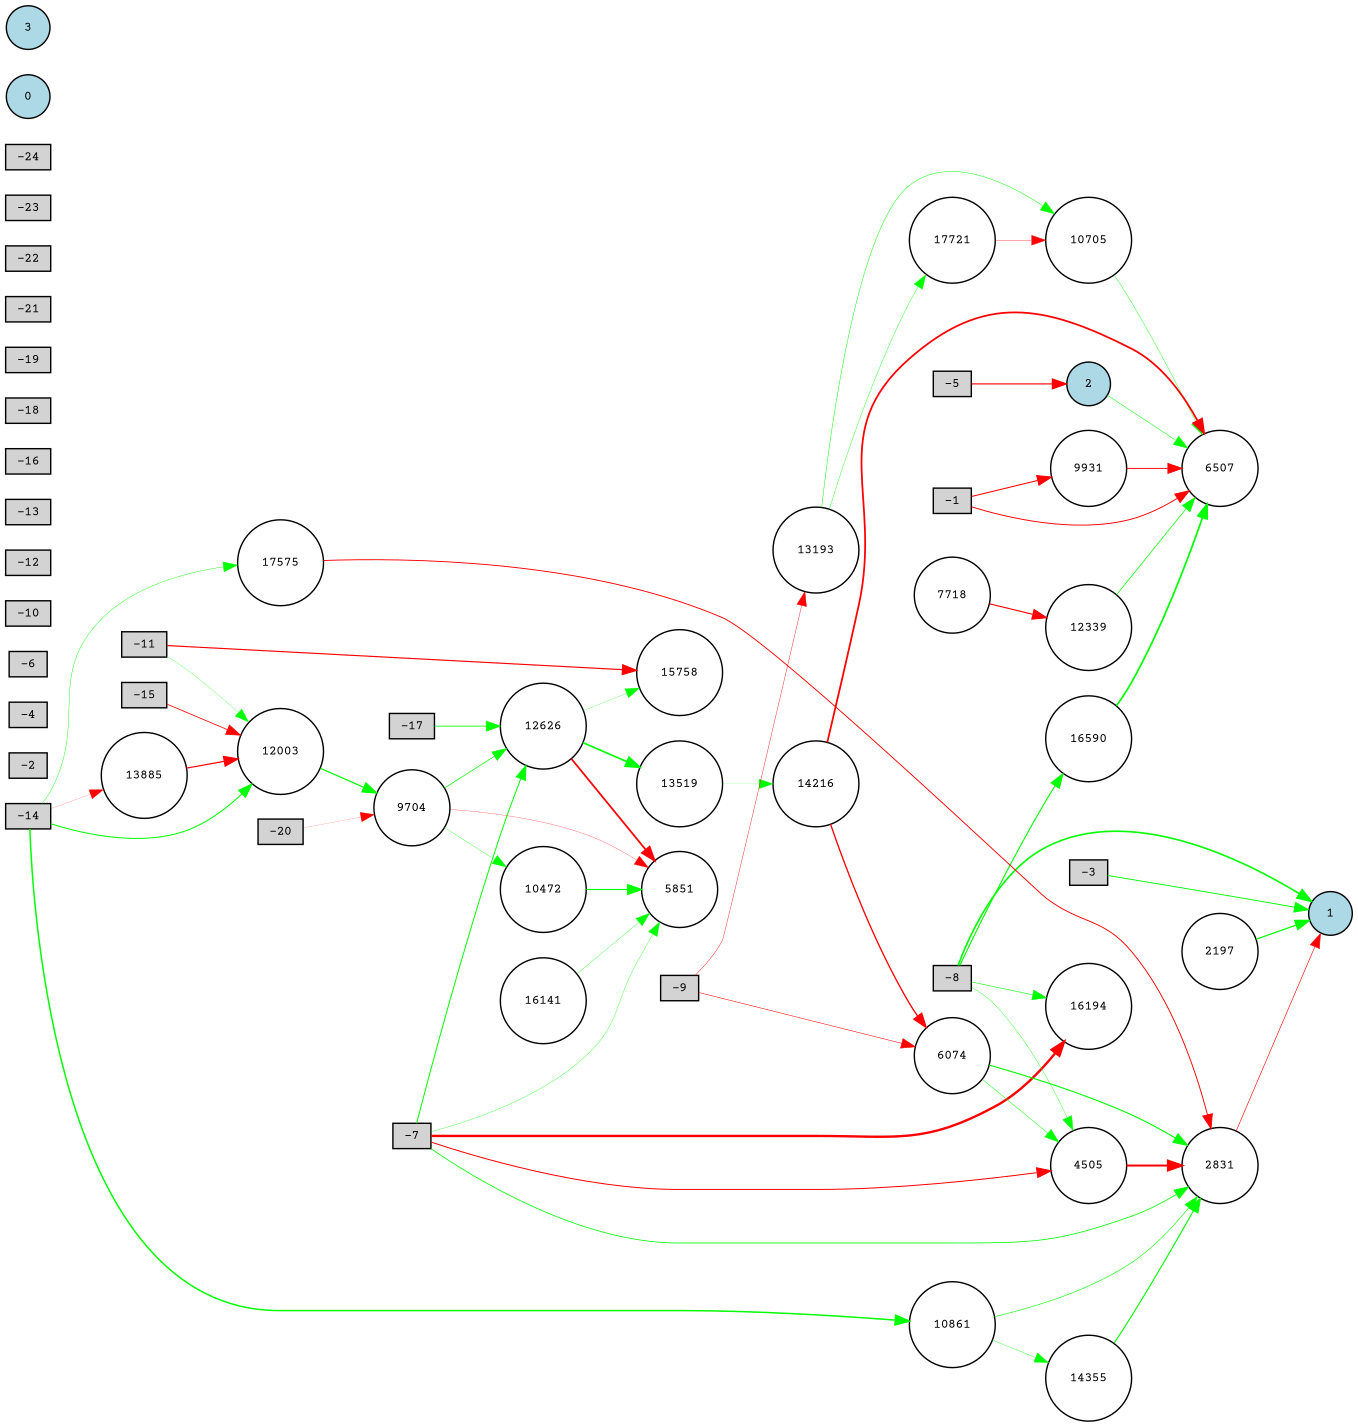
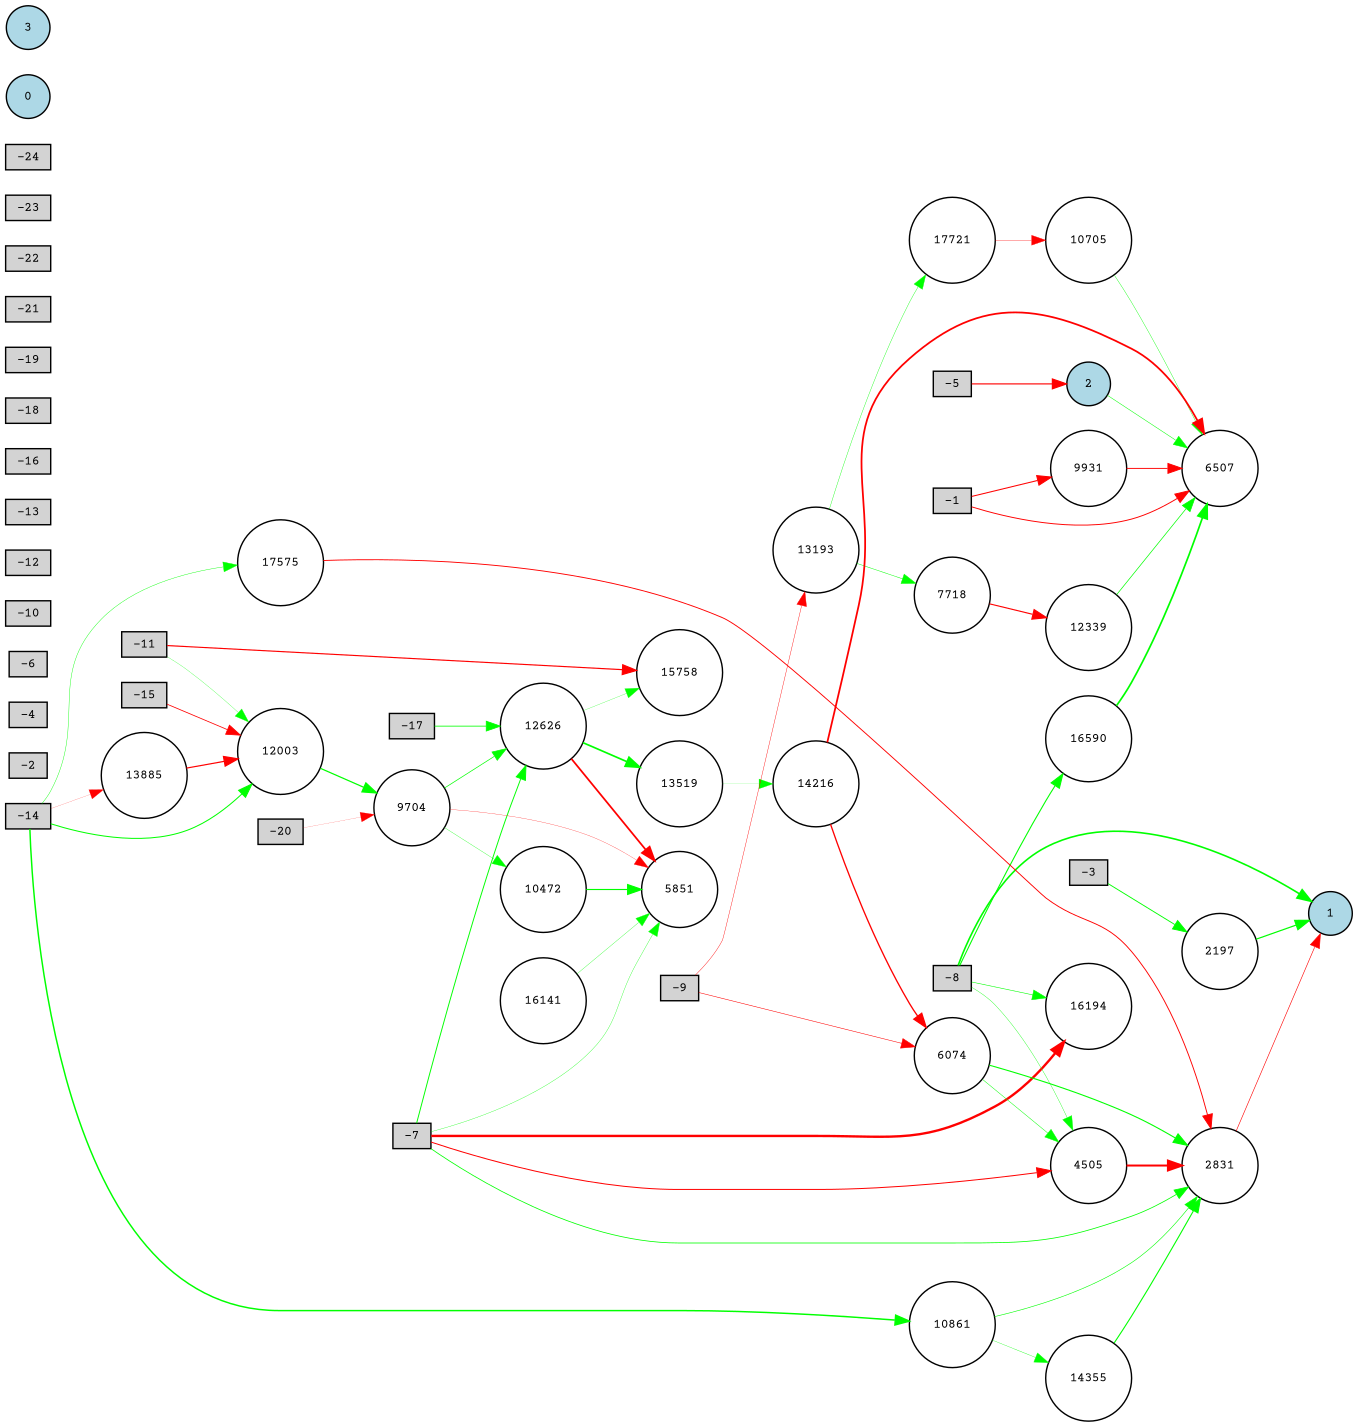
  digraph {
    fontname="Courier Prime"
    rankdir=LR
    node [fillcolor=white fontname="Courier Prime" fontsize=9 shape=circle style=filled]
    edge [color=green fontname="Courier Prime" style=solid]
    -1 [fillcolor=lightgray height=0.2 shape=box width=0.2]
    9931 [height=0.2 width=0.2]
    6507 [height=0.2 width=0.2]
    -2 [fillcolor=lightgray height=0.2 shape=box width=0.2]
    -3 [fillcolor=lightgray height=0.2 shape=box width=0.2]
    2197 [height=0.2 width=0.2]
    1 [fillcolor=lightblue height=0.2 width=0.2]
    -4 [fillcolor=lightgray height=0.2 shape=box width=0.2]
    -5 [fillcolor=lightgray height=0.2 shape=box width=0.2]
    2 [fillcolor=lightblue height=0.2 width=0.2]
    -6 [fillcolor=lightgray height=0.2 shape=box width=0.2]
    -7 [fillcolor=lightgray height=0.2 shape=box width=0.2]
    2831 [height=0.2 width=0.2]
    4505 [height=0.2 width=0.2]
    16194 [height=0.2 width=0.2]
    12626 [height=0.2 width=0.2]
    5851 [height=0.2 width=0.2]
    15758 [height=0.2 width=0.2]
    13519 [height=0.2 width=0.2]
    -8 [fillcolor=lightgray height=0.2 shape=box width=0.2]
    16590 [height=0.2 width=0.2]
    -9 [fillcolor=lightgray height=0.2 shape=box width=0.2]
    13193 [height=0.2 width=0.2]
    6074 [height=0.2 width=0.2]
    17721 [height=0.2 width=0.2]
    10705 [height=0.2 width=0.2]
    -10 [fillcolor=lightgray height=0.2 shape=box width=0.2]
    -11 [fillcolor=lightgray height=0.2 shape=box width=0.2]
    12003 [height=0.2 width=0.2]
    9704 [height=0.2 width=0.2]
    -12 [fillcolor=lightgray height=0.2 shape=box width=0.2]
    -13 [fillcolor=lightgray height=0.2 shape=box width=0.2]
    -14 [fillcolor=lightgray height=0.2 shape=box width=0.2]
    17575 [height=0.2 width=0.2]
    13885 [height=0.2 width=0.2]
    10861 [height=0.2 width=0.2]
    14355 [height=0.2 width=0.2]
    -15 [fillcolor=lightgray height=0.2 shape=box width=0.2]
    -16 [fillcolor=lightgray height=0.2 shape=box width=0.2]
    -17 [fillcolor=lightgray height=0.2 shape=box width=0.2]
    -18 [fillcolor=lightgray height=0.2 shape=box width=0.2]
    -19 [fillcolor=lightgray height=0.2 shape=box width=0.2]
    -20 [fillcolor=lightgray height=0.2 shape=box width=0.2]
    10472 [height=0.2 width=0.2]
    -21 [fillcolor=lightgray height=0.2 shape=box width=0.2]
    -22 [fillcolor=lightgray height=0.2 shape=box width=0.2]
    -23 [fillcolor=lightgray height=0.2 shape=box width=0.2]
    -24 [fillcolor=lightgray height=0.2 shape=box width=0.2]
    0 [fillcolor=lightblue height=0.2 width=0.2]
    3 [fillcolor=lightblue height=0.2 width=0.2]
    14216 [height=0.2 width=0.2]
    16141 [height=0.2 width=0.2]
    7718 [height=0.2 width=0.2]
    12339 [height=0.2 width=0.2]
    -1 -> 9931 [color=red penwidth=0.7387742534051012]
    -1 -> 6507 [color=red penwidth=0.6760450447592946]
    9931 -> 6507 [color=red penwidth=0.68387316765957]
-   -3 -> 1 [penwidth=0.6406023056833573]
+   -3 -> 2197 [penwidth=0.6406023056833573]
    2197 -> 1 [penwidth=0.847254220239385]
    -5 -> 2 [color=red penwidth=0.8403649733836823]
    2 -> 6507 [penwidth=0.34883117225344573]
    -7 -> 2831 [penwidth=0.5521680884353791]
    -7 -> 4505 [color=red penwidth=0.7094750831555329]
    -7 -> 16194 [color=red penwidth=1.684206002603911]
    -7 -> 12626 [penwidth=0.6796376771410145]
    -7 -> 5851 [penwidth=0.22808120929035178]
    2831 -> 1 [color=red penwidth=0.42608603459487315]
    4505 -> 2831 [color=red penwidth=1.4528888621890363]
    12626 -> 5851 [color=red penwidth=1.2416415986296128]
    12626 -> 15758 [penwidth=0.18210412214980987]
    12626 -> 13519 [penwidth=1.1974576654407614]
    13519 -> 14216 [penwidth=0.11232787162309774]
    -8 -> 1 [penwidth=1.1501186463990627]
    -8 -> 4505 [penwidth=0.25349576727029033]
    -8 -> 16194 [penwidth=0.39205916400786966]
    -8 -> 16590 [penwidth=0.7639460610860562]
    16590 -> 6507 [penwidth=1.215847357598829]
    -9 -> 13193 [color=red penwidth=0.27762586421791124]
    -9 -> 6074 [color=red penwidth=0.3693926832833213]
    13193 -> 17721 [penwidth=0.266768113434695]
-   13193 -> 10705 [penwidth=0.33498062484744917]
+   13193 -> 7718 [penwidth=0.33498062484744917]
    6074 -> 2831 [penwidth=0.7688371244398293]
    6074 -> 4505 [penwidth=0.3333434666158984]
    17721 -> 10705 [color=red penwidth=0.23628903632431217]
    10705 -> 6507 [penwidth=0.27494255337581086]
    -11 -> 15758 [color=red penwidth=0.817915153164638]
    -11 -> 12003 [penwidth=0.1849466929876697]
    12003 -> 9704 [penwidth=0.8689667445771133]
    9704 -> 12626 [penwidth=0.487277143948765]
    9704 -> 5851 [color=red penwidth=0.18268407719767532]
    9704 -> 10472 [penwidth=0.2207699673583286]
    -14 -> 12003 [penwidth=0.718312301322992]
    -14 -> 17575 [penwidth=0.2870596505511313]
    -14 -> 13885 [color=red penwidth=0.11005466454852537]
    -14 -> 10861 [penwidth=1.043386670015843]
    17575 -> 2831 [color=red penwidth=0.6567897696108599]
    13885 -> 12003 [color=red penwidth=0.8420488476032669]
    10861 -> 2831 [penwidth=0.41440353825830334]
    10861 -> 14355 [penwidth=0.2296537870249605]
    14355 -> 2831 [penwidth=0.7737938993802898]
    -15 -> 12003 [color=red penwidth=0.5598380019539586]
    -17 -> 12626 [penwidth=0.5527630011098517]
    -20 -> 9704 [color=red penwidth=0.10425637924951908]
    10472 -> 5851 [penwidth=0.8322200402503285]
    14216 -> 6507 [color=red penwidth=1.2557349471790868]
    14216 -> 6074 [color=red penwidth=0.9374953505081863]
    16141 -> 5851 [penwidth=0.21955878022695843]
    7718 -> 12339 [color=red penwidth=0.7994020317897385]
    12339 -> 6507 [penwidth=0.4986082293125631]
  }
